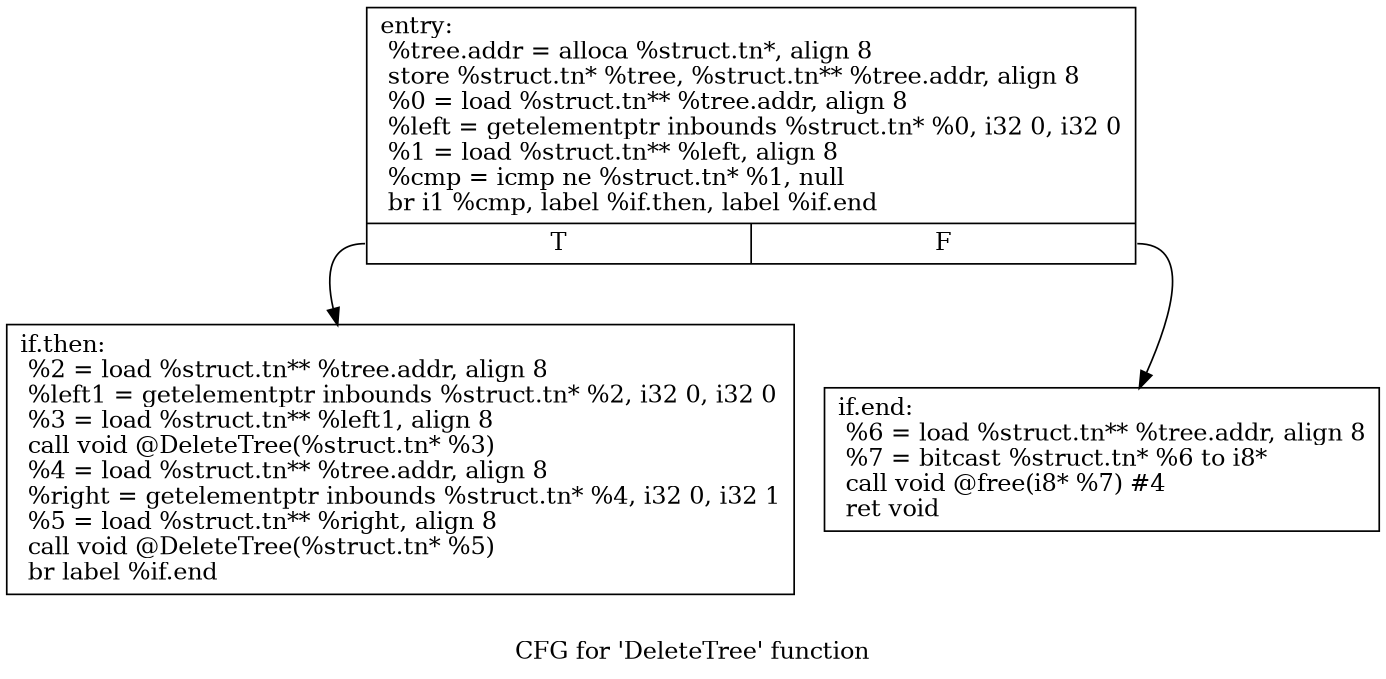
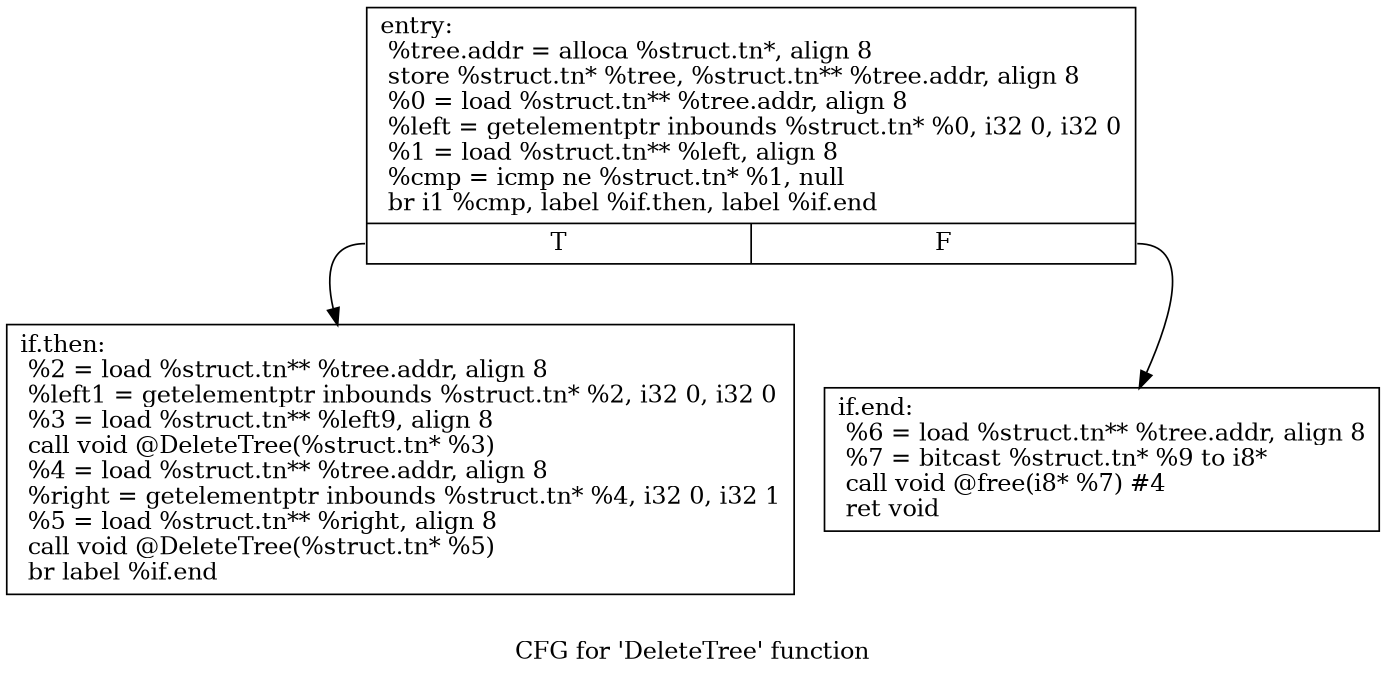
  digraph {
    label="CFG for 'DeleteTree' function"
    node [shape=record]
    n1 [label="{entry:\l  %tree.addr = alloca %struct.tn*, align 8\l  store %struct.tn* %tree, %struct.tn** %tree.addr, align 8\l  %0 = load %struct.tn** %tree.addr, align 8\l  %left = getelementptr inbounds %struct.tn* %0, i32 0, i32 0\l  %1 = load %struct.tn** %left, align 8\l  %cmp = icmp ne %struct.tn* %1, null\l  br i1 %cmp, label %if.then, label %if.end\l|{<s0>T|<s1>F}}"]
-   n2 [label="{if.then:                                          \l  %2 = load %struct.tn** %tree.addr, align 8\l  %left1 = getelementptr inbounds %struct.tn* %2, i32 0, i32 0\l  %3 = load %struct.tn** %left1, align 8\l  call void @DeleteTree(%struct.tn* %3)\l  %4 = load %struct.tn** %tree.addr, align 8\l  %right = getelementptr inbounds %struct.tn* %4, i32 0, i32 1\l  %5 = load %struct.tn** %right, align 8\l  call void @DeleteTree(%struct.tn* %5)\l  br label %if.end\l}"]
-   n3 [label="{if.end:                                           \l  %6 = load %struct.tn** %tree.addr, align 8\l  %7 = bitcast %struct.tn* %6 to i8*\l  call void @free(i8* %7) #4\l  ret void\l}"]
+   n2 [label="{if.then:                                          \l  %2 = load %struct.tn** %tree.addr, align 8\l  %left1 = getelementptr inbounds %struct.tn* %2, i32 0, i32 0\l  %3 = load %struct.tn** %left9, align 8\l  call void @DeleteTree(%struct.tn* %3)\l  %4 = load %struct.tn** %tree.addr, align 8\l  %right = getelementptr inbounds %struct.tn* %4, i32 0, i32 1\l  %5 = load %struct.tn** %right, align 8\l  call void @DeleteTree(%struct.tn* %5)\l  br label %if.end\l}"]
+   n3 [label="{if.end:                                           \l  %6 = load %struct.tn** %tree.addr, align 8\l  %7 = bitcast %struct.tn* %9 to i8*\l  call void @free(i8* %7) #4\l  ret void\l}"]
    n1 -> n2 [tailport=s0]
    n1 -> n3 [tailport=s1]
  }
